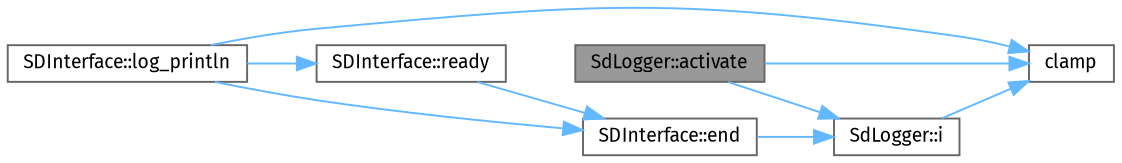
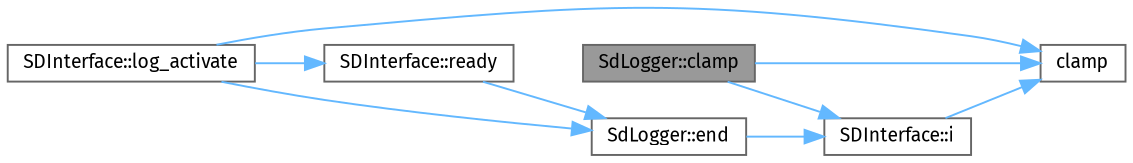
  digraph {
    fontname="Fira Sans"
    rankdir=LR
    node [color=grey40 fillcolor=white fontname="Fira Sans" fontsize=10 shape=box style=filled]
    edge [color=steelblue1 fontname="Fira Sans" fontsize=10 labelfontname=Helvetica labelfontsize=10 style=solid]
-   n1 [color=gray40 fillcolor=grey60 fontcolor=black height=0.2 label="SdLogger::activate" width=0.4]
+   n1 [color=gray40 fillcolor=grey60 fontcolor=black height=0.2 label="SdLogger::clamp" width=0.4]
    n2 [height=0.2 label=clamp width=0.4]
-   n3 [height=0.2 label="SdLogger::i" width=0.4]
-   n4 [height=0.2 label="SDInterface::log_println" width=0.4]
-   n5 [height=0.2 label="SDInterface::end" width=0.4]
+   n3 [height=0.2 label="SDInterface::i" width=0.4]
+   n4 [height=0.2 label="SDInterface::log_activate" width=0.4]
+   n5 [height=0.2 label="SdLogger::end" width=0.4]
    n6 [height=0.2 label="SDInterface::ready" width=0.4]
    n1 -> n2
    n1 -> n3
    n3 -> n2
    n4 -> n2
    n4 -> n5
    n4 -> n6
    n5 -> n3
    n6 -> n5
  }
